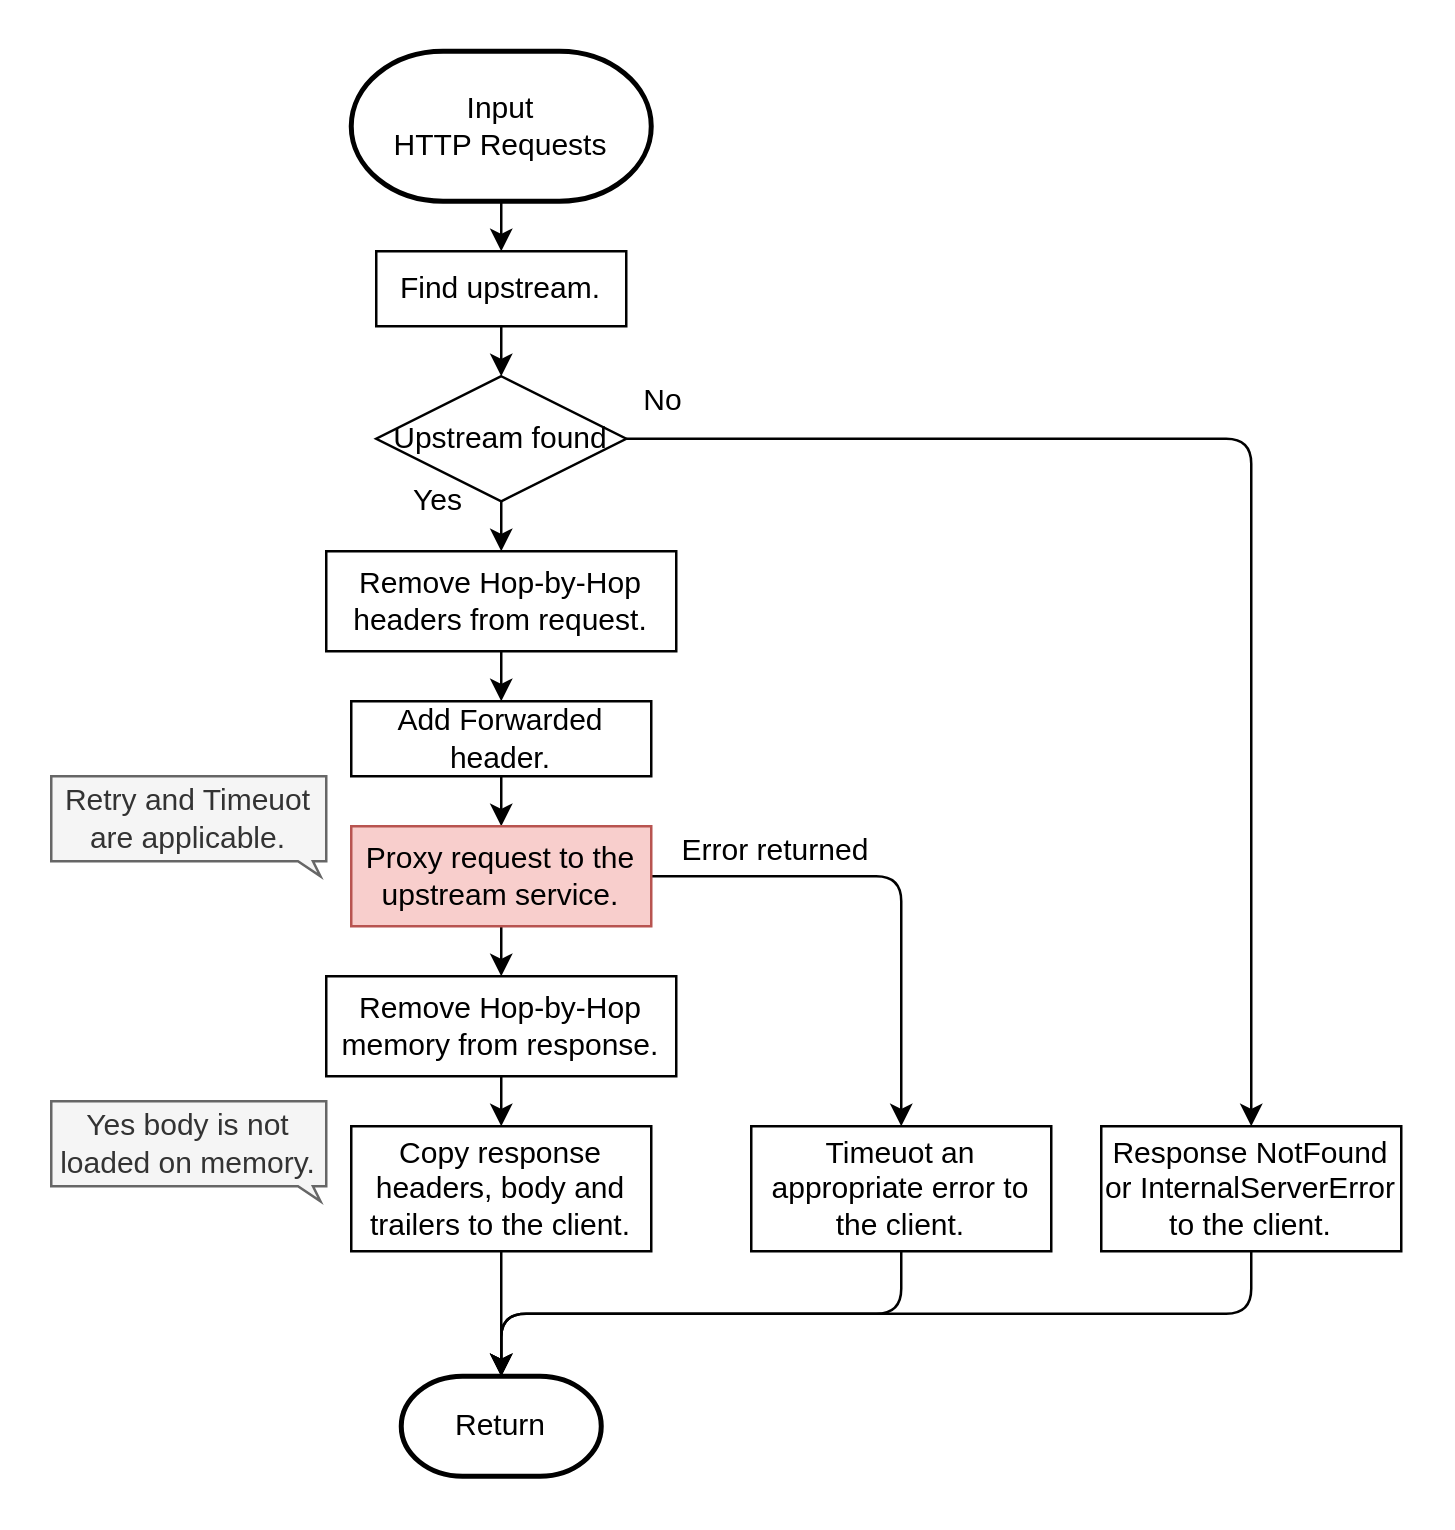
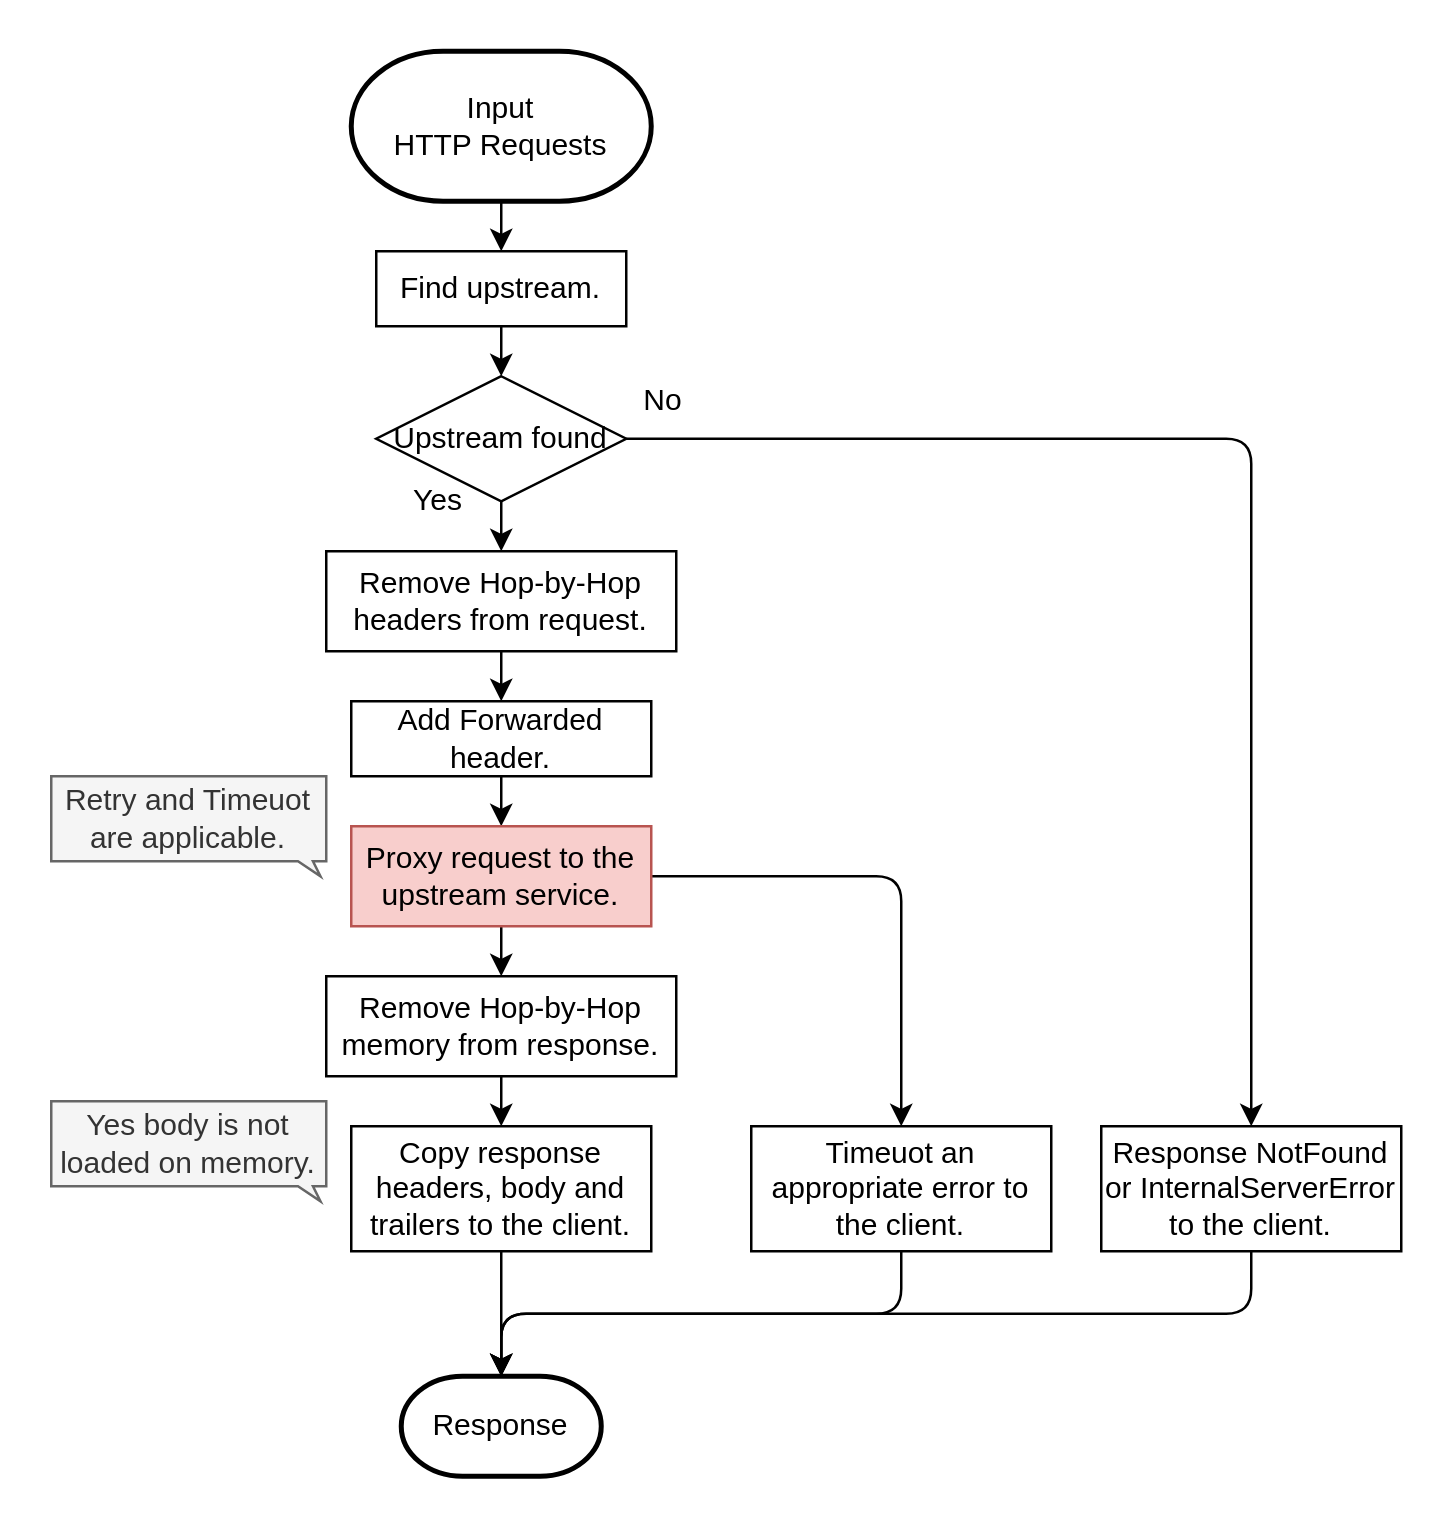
  <mxCell id="0" />
  <mxCell id="1" parent="0" />
  <mxCell id="2" value="Input &lt;br&gt;HTTP Requests" style="strokeWidth=2;html=1;shape=mxgraph.flowchart.terminator;whiteSpace=wrap;" parent="1" vertex="1"><mxGeometry x="140" y="20" width="120" height="60" as="geometry" /></mxCell>
  <mxCell id="3" style="edgeStyle=none;html=1;exitX=0.5;exitY=1;exitDx=0;exitDy=0;entryX=0.5;entryY=0;entryDx=0;entryDy=0;exitPerimeter=0;" parent="1" source="2" target="7" edge="1"><mxGeometry relative="1" as="geometry"><mxPoint x="200" y="80" as="sourcePoint" /><mxPoint x="195" y="100" as="targetPoint" /></mxGeometry></mxCell>
  <mxCell id="4" style="edgeStyle=none;html=1;exitX=0.5;exitY=1;exitDx=0;exitDy=0;entryX=0.5;entryY=0;entryDx=0;entryDy=0;" parent="1" source="7" target="6" edge="1"><mxGeometry relative="1" as="geometry"><mxPoint x="195" y="140" as="sourcePoint" /></mxGeometry></mxCell>
  <mxCell id="5" style="edgeStyle=none;html=1;exitX=0.5;exitY=1;exitDx=0;exitDy=0;entryX=0.5;entryY=0;entryDx=0;entryDy=0;" parent="1" source="6" target="10" edge="1"><mxGeometry relative="1" as="geometry" /></mxCell>
  <mxCell id="6" value="Upstream found" style="rhombus;whiteSpace=wrap;html=1;" parent="1" vertex="1"><mxGeometry x="150" y="150" width="100" height="50" as="geometry" /></mxCell>
  <mxCell id="7" value="Find upstream." style="rounded=0;whiteSpace=wrap;html=1;" parent="1" vertex="1"><mxGeometry x="150" y="100" width="100" height="30" as="geometry" /></mxCell>
  <mxCell id="8" style="edgeStyle=none;html=1;exitX=0.5;exitY=1;exitDx=0;exitDy=0;entryX=0.5;entryY=0;entryDx=0;entryDy=0;" parent="1" source="10" target="12" edge="1"><mxGeometry relative="1" as="geometry" /></mxCell>
  <mxCell id="9" style="edgeStyle=orthogonalEdgeStyle;html=1;entryX=0.5;entryY=0;entryDx=0;entryDy=0;" parent="1" source="6" target="20" edge="1"><mxGeometry relative="1" as="geometry" /></mxCell>
  <mxCell id="10" value="Remove Hop-by-Hop headers from request." style="rounded=0;whiteSpace=wrap;html=1;" parent="1" vertex="1"><mxGeometry x="130" y="220" width="140" height="40" as="geometry" /></mxCell>
  <mxCell id="11" style="edgeStyle=none;html=1;exitX=0.5;exitY=1;exitDx=0;exitDy=0;entryX=0.5;entryY=0;entryDx=0;entryDy=0;" parent="1" source="12" target="15" edge="1"><mxGeometry relative="1" as="geometry" /></mxCell>
  <mxCell id="12" value="Add Forwarded header." style="rounded=0;whiteSpace=wrap;html=1;" parent="1" vertex="1"><mxGeometry x="140" y="280" width="120" height="30" as="geometry" /></mxCell>
  <mxCell id="13" style="edgeStyle=none;html=1;exitX=0.5;exitY=1;exitDx=0;exitDy=0;entryX=0.5;entryY=0;entryDx=0;entryDy=0;" parent="1" source="15" target="23" edge="1"><mxGeometry relative="1" as="geometry" /></mxCell>
  <mxCell id="14" style="edgeStyle=orthogonalEdgeStyle;html=1;exitX=1;exitY=0.5;exitDx=0;exitDy=0;entryX=0.5;entryY=0;entryDx=0;entryDy=0;" parent="1" source="15" target="25" edge="1"><mxGeometry relative="1" as="geometry" /></mxCell>
  <mxCell id="15" value="Proxy request to the upstream service." style="rounded=0;whiteSpace=wrap;html=1;fillColor=#f8cecc;strokeColor=#b85450;" parent="1" vertex="1"><mxGeometry x="140" y="330" width="120" height="40" as="geometry" /></mxCell>
  <mxCell id="16" style="edgeStyle=orthogonalEdgeStyle;html=1;exitX=0.5;exitY=1;exitDx=0;exitDy=0;" parent="1" source="17" target="26" edge="1"><mxGeometry relative="1" as="geometry" /></mxCell>
  <mxCell id="17" value="Copy response headers, body and trailers to the client." style="rounded=0;whiteSpace=wrap;html=1;" parent="1" vertex="1"><mxGeometry x="140" y="450" width="120" height="50" as="geometry" /></mxCell>
  <mxCell id="18" value="Retry and Timeuot are applicable." style="whiteSpace=wrap;html=1;shape=mxgraph.basic.rectCallout;dx=8.31;dy=6;boundedLbl=1;fillColor=#f5f5f5;fontColor=#333333;strokeColor=#666666;flipH=1;" parent="1" vertex="1"><mxGeometry x="20" y="310" width="110" height="40" as="geometry" /></mxCell>
  <mxCell id="19" style="edgeStyle=orthogonalEdgeStyle;html=1;exitX=0.5;exitY=1;exitDx=0;exitDy=0;entryX=0.5;entryY=0;entryDx=0;entryDy=0;entryPerimeter=0;" parent="1" source="20" target="26" edge="1"><mxGeometry relative="1" as="geometry"><mxPoint x="200" y="540" as="targetPoint" /></mxGeometry></mxCell>
  <mxCell id="20" value="Response NotFound or InternalServerError to the client." style="rounded=0;whiteSpace=wrap;html=1;" parent="1" vertex="1"><mxGeometry x="440" y="450" width="120" height="50" as="geometry" /></mxCell>
  <mxCell id="21" value="Yes body is not loaded on memory." style="whiteSpace=wrap;html=1;shape=mxgraph.basic.rectCallout;dx=8.31;dy=6;boundedLbl=1;fillColor=#f5f5f5;fontColor=#333333;strokeColor=#666666;flipH=1;" parent="1" vertex="1"><mxGeometry x="20" y="440" width="110" height="40" as="geometry" /></mxCell>
  <mxCell id="22" style="edgeStyle=orthogonalEdgeStyle;html=1;exitX=0.5;exitY=1;exitDx=0;exitDy=0;entryX=0.5;entryY=0;entryDx=0;entryDy=0;" parent="1" source="23" target="17" edge="1"><mxGeometry relative="1" as="geometry" /></mxCell>
  <mxCell id="23" value="Remove Hop-by-Hop memory from response." style="rounded=0;whiteSpace=wrap;html=1;" parent="1" vertex="1"><mxGeometry x="130" y="390" width="140" height="40" as="geometry" /></mxCell>
  <mxCell id="24" style="edgeStyle=orthogonalEdgeStyle;html=1;exitX=0.5;exitY=1;exitDx=0;exitDy=0;entryX=0.5;entryY=0;entryDx=0;entryDy=0;entryPerimeter=0;" parent="1" source="25" target="26" edge="1"><mxGeometry relative="1" as="geometry" /></mxCell>
  <mxCell id="25" value="Timeuot an appropriate error to the client." style="rounded=0;whiteSpace=wrap;html=1;" parent="1" vertex="1"><mxGeometry x="300" y="450" width="120" height="50" as="geometry" /></mxCell>
- <mxCell id="26" value="Return" style="strokeWidth=2;html=1;shape=mxgraph.flowchart.terminator;whiteSpace=wrap;" parent="1" vertex="1"><mxGeometry x="160" y="550" width="80" height="40" as="geometry" /></mxCell>
- <mxCell id="27" value="Error returned" style="text;html=1;strokeColor=none;fillColor=none;align=center;verticalAlign=middle;whiteSpace=wrap;rounded=0;" parent="1" vertex="1"><mxGeometry x="270" y="330" width="80" height="20" as="geometry" /></mxCell>
+ <mxCell id="26" value="Response" style="strokeWidth=2;html=1;shape=mxgraph.flowchart.terminator;whiteSpace=wrap;" parent="1" vertex="1"><mxGeometry x="160" y="550" width="80" height="40" as="geometry" /></mxCell>
  <mxCell id="28" value="No" style="text;html=1;strokeColor=none;fillColor=none;align=center;verticalAlign=middle;whiteSpace=wrap;rounded=0;" parent="1" vertex="1"><mxGeometry x="250" y="150" width="30" height="20" as="geometry" /></mxCell>
  <mxCell id="29" value="Yes" style="text;html=1;strokeColor=none;fillColor=none;align=center;verticalAlign=middle;whiteSpace=wrap;rounded=0;" parent="1" vertex="1"><mxGeometry x="160" y="190" width="30" height="20" as="geometry" /></mxCell>
